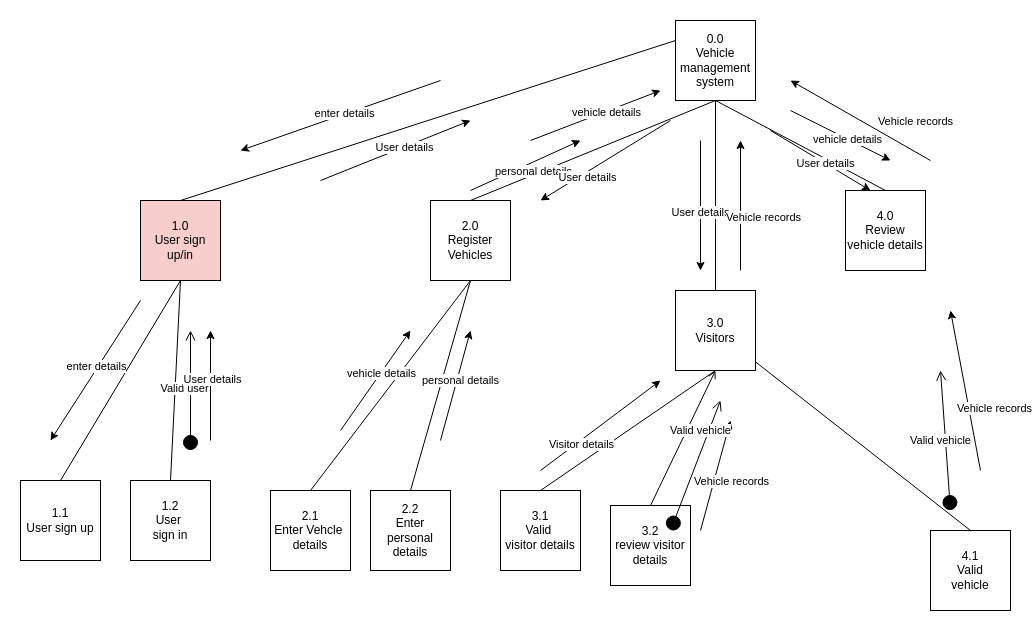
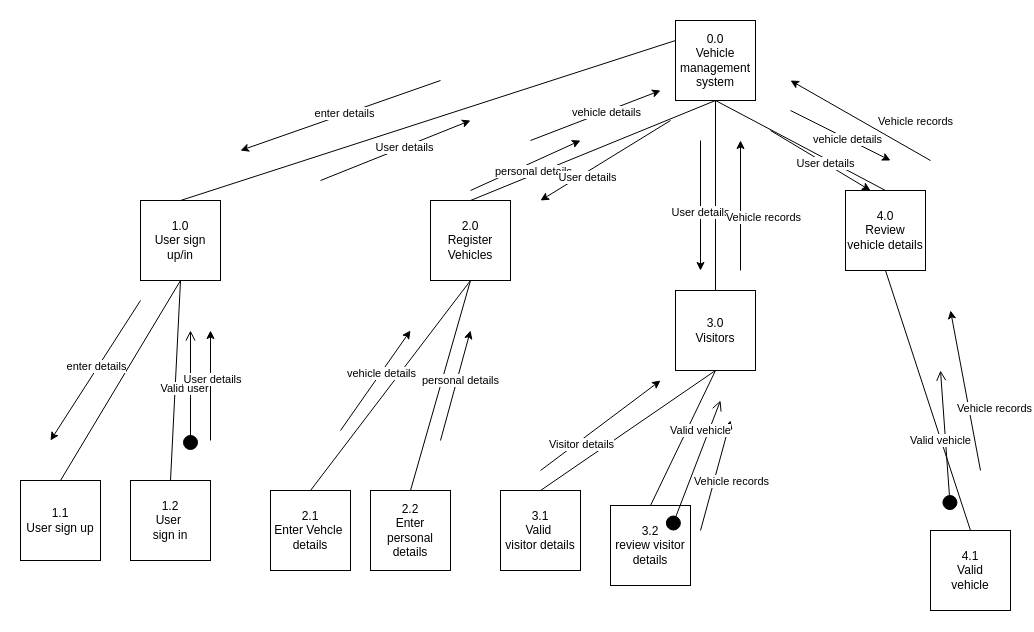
  <mxCell id="0" />
  <mxCell id="1" parent="0" />
  <mxCell id="2" value="&lt;div&gt;0.0&lt;/div&gt;Vehicle management system" style="whiteSpace=wrap;html=1;aspect=fixed;" vertex="1" parent="1"><mxGeometry x="675" y="20" width="80" height="80" as="geometry" /></mxCell>
  <mxCell id="3" value="&lt;div&gt;2.0&lt;/div&gt;Register Vehicles" style="whiteSpace=wrap;html=1;aspect=fixed;" vertex="1" parent="1"><mxGeometry x="430" y="200" width="80" height="80" as="geometry" /></mxCell>
  <mxCell id="4" value="&lt;div&gt;3.0&lt;/div&gt;Visitors" style="whiteSpace=wrap;html=1;aspect=fixed;" vertex="1" parent="1"><mxGeometry x="675" y="290" width="80" height="80" as="geometry" /></mxCell>
  <mxCell id="5" value="&lt;div&gt;4.0&lt;/div&gt;Review vehicle details" style="whiteSpace=wrap;html=1;aspect=fixed;" vertex="1" parent="1"><mxGeometry x="845" y="190" width="80" height="80" as="geometry" /></mxCell>
  <mxCell id="6" value="" style="endArrow=none;html=1;rounded=0;entryX=0.5;entryY=1;entryDx=0;entryDy=0;exitX=0.5;exitY=0;exitDx=0;exitDy=0;" edge="1" parent="1" source="3" target="2"><mxGeometry width="50" height="50" relative="1" as="geometry"><mxPoint x="660" y="260" as="sourcePoint" /><mxPoint x="710" y="210" as="targetPoint" /></mxGeometry></mxCell>
  <mxCell id="7" value="" style="endArrow=none;html=1;rounded=0;entryX=0.5;entryY=1;entryDx=0;entryDy=0;exitX=0.5;exitY=0;exitDx=0;exitDy=0;" edge="1" parent="1" source="4" target="2"><mxGeometry width="50" height="50" relative="1" as="geometry"><mxPoint x="480" y="210" as="sourcePoint" /><mxPoint x="725" y="100" as="targetPoint" /></mxGeometry></mxCell>
  <mxCell id="8" value="" style="endArrow=none;html=1;rounded=0;entryX=0.5;entryY=1;entryDx=0;entryDy=0;exitX=0.5;exitY=0;exitDx=0;exitDy=0;" edge="1" parent="1" source="5" target="2"><mxGeometry width="50" height="50" relative="1" as="geometry"><mxPoint x="490" y="220" as="sourcePoint" /><mxPoint x="735" y="110" as="targetPoint" /></mxGeometry></mxCell>
  <mxCell id="9" value="&lt;div&gt;2.1&lt;/div&gt;Enter Vehcle&amp;nbsp;&lt;div&gt;details&lt;/div&gt;" style="whiteSpace=wrap;html=1;aspect=fixed;" vertex="1" parent="1"><mxGeometry x="270" y="490" width="80" height="80" as="geometry" /></mxCell>
  <mxCell id="10" value="&lt;div&gt;2.2&lt;/div&gt;Enter personal details" style="whiteSpace=wrap;html=1;aspect=fixed;" vertex="1" parent="1"><mxGeometry x="370" y="490" width="80" height="80" as="geometry" /></mxCell>
  <mxCell id="11" value="" style="endArrow=none;html=1;rounded=0;entryX=0.5;entryY=1;entryDx=0;entryDy=0;exitX=0.5;exitY=0;exitDx=0;exitDy=0;" edge="1" parent="1" source="9" target="3"><mxGeometry width="50" height="50" relative="1" as="geometry"><mxPoint x="430" y="370" as="sourcePoint" /><mxPoint x="480" y="320" as="targetPoint" /></mxGeometry></mxCell>
  <mxCell id="12" value="" style="endArrow=none;html=1;rounded=0;entryX=0.5;entryY=1;entryDx=0;entryDy=0;exitX=0.5;exitY=0;exitDx=0;exitDy=0;" edge="1" parent="1" source="10" target="3"><mxGeometry width="50" height="50" relative="1" as="geometry"><mxPoint x="500" y="230" as="sourcePoint" /><mxPoint x="745" y="120" as="targetPoint" /></mxGeometry></mxCell>
  <mxCell id="13" value="&lt;div&gt;4.1&lt;/div&gt;Valid&lt;div&gt;vehicle&lt;/div&gt;" style="whiteSpace=wrap;html=1;aspect=fixed;" vertex="1" parent="1"><mxGeometry x="930" y="530" width="80" height="80" as="geometry" /></mxCell>
- <mxCell id="14" value="" style="endArrow=none;html=1;rounded=0;exitX=0.5;exitY=0;exitDx=0;exitDy=0;" edge="1" parent="1" source="13" target="4"><mxGeometry width="50" height="50" relative="1" as="geometry"><mxPoint x="700" y="440" as="sourcePoint" /><mxPoint x="750" y="390" as="targetPoint" /></mxGeometry></mxCell>
+ <mxCell id="14" value="" style="endArrow=none;html=1;rounded=0;entryX=0.5;entryY=1;entryDx=0;entryDy=0;exitX=0.5;exitY=0;exitDx=0;exitDy=0;" edge="1" parent="1" source="13" target="5"><mxGeometry width="50" height="50" relative="1" as="geometry"><mxPoint x="700" y="440" as="sourcePoint" /><mxPoint x="750" y="390" as="targetPoint" /></mxGeometry></mxCell>
  <mxCell id="15" value="Valid vehicle" style="html=1;verticalAlign=bottom;startArrow=circle;startFill=1;endArrow=open;startSize=6;endSize=8;curved=0;rounded=0;" edge="1" parent="1"><mxGeometry x="-0.122" y="6" width="80" relative="1" as="geometry"><mxPoint x="950" y="510" as="sourcePoint" /><mxPoint x="940" y="370" as="targetPoint" /><mxPoint as="offset" /></mxGeometry></mxCell>
  <mxCell id="16" value="" style="endArrow=classic;html=1;rounded=0;" edge="1" parent="1"><mxGeometry width="50" height="50" relative="1" as="geometry"><mxPoint x="340" y="430" as="sourcePoint" /><mxPoint x="410" y="330" as="targetPoint" /></mxGeometry></mxCell>
  <mxCell id="17" value="vehicle details" style="edgeLabel;html=1;align=center;verticalAlign=middle;resizable=0;points=[];" vertex="1" connectable="0" parent="16"><mxGeometry x="0.143" y="-1" relative="1" as="geometry"><mxPoint y="-1" as="offset" /></mxGeometry></mxCell>
  <mxCell id="18" value="" style="endArrow=classic;html=1;rounded=0;" edge="1" parent="1"><mxGeometry width="50" height="50" relative="1" as="geometry"><mxPoint x="440" y="440" as="sourcePoint" /><mxPoint x="470" y="330" as="targetPoint" /></mxGeometry></mxCell>
  <mxCell id="19" value="personal details" style="edgeLabel;html=1;align=center;verticalAlign=middle;resizable=0;points=[];" vertex="1" connectable="0" parent="18"><mxGeometry x="0.117" y="-3" relative="1" as="geometry"><mxPoint as="offset" /></mxGeometry></mxCell>
  <mxCell id="20" value="" style="endArrow=classic;html=1;rounded=0;" edge="1" parent="1"><mxGeometry width="50" height="50" relative="1" as="geometry"><mxPoint x="530" y="140" as="sourcePoint" /><mxPoint x="660" y="90" as="targetPoint" /></mxGeometry></mxCell>
  <mxCell id="21" value="vehicle details" style="edgeLabel;html=1;align=center;verticalAlign=middle;resizable=0;points=[];" vertex="1" connectable="0" parent="20"><mxGeometry x="0.143" y="-1" relative="1" as="geometry"><mxPoint y="-1" as="offset" /></mxGeometry></mxCell>
  <mxCell id="22" value="" style="endArrow=classic;html=1;rounded=0;" edge="1" parent="1"><mxGeometry width="50" height="50" relative="1" as="geometry"><mxPoint x="470" y="190" as="sourcePoint" /><mxPoint x="580" y="140" as="targetPoint" /></mxGeometry></mxCell>
  <mxCell id="23" value="personal details" style="edgeLabel;html=1;align=center;verticalAlign=middle;resizable=0;points=[];" vertex="1" connectable="0" parent="22"><mxGeometry x="0.117" y="-3" relative="1" as="geometry"><mxPoint y="5" as="offset" /></mxGeometry></mxCell>
- <mxCell id="24" value="&lt;div&gt;1.0&lt;/div&gt;&lt;div&gt;User sign up/in&lt;/div&gt;" style="whiteSpace=wrap;html=1;aspect=fixed;fillColor=#f8cecc;" vertex="1" parent="1"><mxGeometry x="140" y="200" width="80" height="80" as="geometry" /></mxCell>
+ <mxCell id="24" value="&lt;div&gt;1.0&lt;/div&gt;&lt;div&gt;User sign up/in&lt;/div&gt;" style="whiteSpace=wrap;html=1;aspect=fixed;" vertex="1" parent="1"><mxGeometry x="140" y="200" width="80" height="80" as="geometry" /></mxCell>
  <mxCell id="25" value="" style="endArrow=none;html=1;rounded=0;entryX=0;entryY=0.25;entryDx=0;entryDy=0;exitX=0.5;exitY=0;exitDx=0;exitDy=0;" edge="1" parent="1" source="24" target="2"><mxGeometry width="50" height="50" relative="1" as="geometry"><mxPoint x="360" y="210" as="sourcePoint" /><mxPoint x="410" y="160" as="targetPoint" /></mxGeometry></mxCell>
  <mxCell id="26" value="&lt;div&gt;1.1&lt;/div&gt;&lt;div&gt;User sign up&lt;/div&gt;" style="whiteSpace=wrap;html=1;aspect=fixed;" vertex="1" parent="1"><mxGeometry x="20" y="480" width="80" height="80" as="geometry" /></mxCell>
  <mxCell id="27" value="" style="endArrow=none;html=1;rounded=0;exitX=0.5;exitY=0;exitDx=0;exitDy=0;entryX=0.5;entryY=1;entryDx=0;entryDy=0;" edge="1" parent="1" source="26" target="24"><mxGeometry width="50" height="50" relative="1" as="geometry"><mxPoint x="360" y="300" as="sourcePoint" /><mxPoint x="410" y="250" as="targetPoint" /></mxGeometry></mxCell>
  <mxCell id="28" value="1.2&lt;div&gt;User&amp;nbsp;&lt;/div&gt;&lt;div&gt;sign in&lt;/div&gt;" style="whiteSpace=wrap;html=1;aspect=fixed;" vertex="1" parent="1"><mxGeometry x="130" y="480" width="80" height="80" as="geometry" /></mxCell>
  <mxCell id="29" value="" style="endArrow=none;html=1;rounded=0;entryX=0.5;entryY=1;entryDx=0;entryDy=0;exitX=0.5;exitY=0;exitDx=0;exitDy=0;" edge="1" parent="1" source="28" target="24"><mxGeometry width="50" height="50" relative="1" as="geometry"><mxPoint x="360" y="540" as="sourcePoint" /><mxPoint x="410" y="490" as="targetPoint" /></mxGeometry></mxCell>
  <mxCell id="30" value="Valid user" style="html=1;verticalAlign=bottom;startArrow=circle;startFill=1;endArrow=open;startSize=6;endSize=8;curved=0;rounded=0;" edge="1" parent="1"><mxGeometry x="-0.122" y="6" width="80" relative="1" as="geometry"><mxPoint x="190" y="450" as="sourcePoint" /><mxPoint x="190" y="330" as="targetPoint" /><mxPoint as="offset" /></mxGeometry></mxCell>
  <mxCell id="31" value="&lt;div&gt;3.1&lt;/div&gt;Valid&amp;nbsp;&lt;div&gt;visitor details&lt;/div&gt;" style="whiteSpace=wrap;html=1;aspect=fixed;" vertex="1" parent="1"><mxGeometry x="500" y="490" width="80" height="80" as="geometry" /></mxCell>
  <mxCell id="32" value="" style="endArrow=none;html=1;rounded=0;exitX=0.5;exitY=0;exitDx=0;exitDy=0;entryX=0.5;entryY=1;entryDx=0;entryDy=0;" edge="1" parent="1" source="31" target="4"><mxGeometry width="50" height="50" relative="1" as="geometry"><mxPoint x="680" y="340" as="sourcePoint" /><mxPoint x="730" y="290" as="targetPoint" /></mxGeometry></mxCell>
  <mxCell id="33" value="&lt;div&gt;3.2&lt;/div&gt;&lt;div&gt;review visitor details&lt;/div&gt;" style="whiteSpace=wrap;html=1;aspect=fixed;" vertex="1" parent="1"><mxGeometry x="610" y="505" width="80" height="80" as="geometry" /></mxCell>
- <mxCell id="34" value="" style="endArrow=open;html=1;rounded=0;exitX=0.5;exitY=0;exitDx=0;exitDy=0;entryX=0.5;entryY=1;entryDx=0;entryDy=0;" edge="1" parent="1" source="33" target="4"><mxGeometry width="50" height="50" relative="1" as="geometry"><mxPoint x="660" y="520" as="sourcePoint" /><mxPoint x="725" y="290" as="targetPoint" /></mxGeometry></mxCell>
+ <mxCell id="34" value="" style="endArrow=none;html=1;rounded=0;exitX=0.5;exitY=0;exitDx=0;exitDy=0;entryX=0.5;entryY=1;entryDx=0;entryDy=0;" edge="1" parent="1" source="33" target="4"><mxGeometry width="50" height="50" relative="1" as="geometry"><mxPoint x="660" y="520" as="sourcePoint" /><mxPoint x="725" y="290" as="targetPoint" /></mxGeometry></mxCell>
  <mxCell id="35" value="" style="endArrow=classic;html=1;rounded=0;" edge="1" parent="1"><mxGeometry width="50" height="50" relative="1" as="geometry"><mxPoint x="790" y="110" as="sourcePoint" /><mxPoint x="890" y="160" as="targetPoint" /></mxGeometry></mxCell>
  <mxCell id="36" value="vehicle details" style="edgeLabel;html=1;align=center;verticalAlign=middle;resizable=0;points=[];" vertex="1" connectable="0" parent="35"><mxGeometry x="0.143" y="-1" relative="1" as="geometry"><mxPoint y="-1" as="offset" /></mxGeometry></mxCell>
  <mxCell id="37" value="" style="endArrow=classic;html=1;rounded=0;" edge="1" parent="1"><mxGeometry width="50" height="50" relative="1" as="geometry"><mxPoint x="540" y="470" as="sourcePoint" /><mxPoint x="660" y="380" as="targetPoint" /></mxGeometry></mxCell>
  <mxCell id="38" value="Visitor details" style="edgeLabel;html=1;align=center;verticalAlign=middle;resizable=0;points=[];" vertex="1" connectable="0" parent="37"><mxGeometry x="-0.358" y="-3" relative="1" as="geometry"><mxPoint as="offset" /></mxGeometry></mxCell>
  <mxCell id="39" value="" style="endArrow=classic;html=1;rounded=0;" edge="1" parent="1"><mxGeometry width="50" height="50" relative="1" as="geometry"><mxPoint x="320" y="180" as="sourcePoint" /><mxPoint x="470" y="120" as="targetPoint" /></mxGeometry></mxCell>
  <mxCell id="40" value="User details" style="edgeLabel;html=1;align=center;verticalAlign=middle;resizable=0;points=[];" vertex="1" connectable="0" parent="39"><mxGeometry x="0.103" y="-1" relative="1" as="geometry"><mxPoint y="-1" as="offset" /></mxGeometry></mxCell>
  <mxCell id="41" value="" style="endArrow=classic;html=1;rounded=0;" edge="1" parent="1"><mxGeometry width="50" height="50" relative="1" as="geometry"><mxPoint x="210" y="440" as="sourcePoint" /><mxPoint x="210" y="330" as="targetPoint" /></mxGeometry></mxCell>
  <mxCell id="42" value="User details" style="edgeLabel;html=1;align=center;verticalAlign=middle;resizable=0;points=[];" vertex="1" connectable="0" parent="41"><mxGeometry x="0.103" y="-1" relative="1" as="geometry"><mxPoint y="-1" as="offset" /></mxGeometry></mxCell>
  <mxCell id="43" value="" style="endArrow=classic;html=1;rounded=0;" edge="1" parent="1"><mxGeometry width="50" height="50" relative="1" as="geometry"><mxPoint x="700" y="140" as="sourcePoint" /><mxPoint x="700" y="270" as="targetPoint" /></mxGeometry></mxCell>
  <mxCell id="44" value="User details" style="edgeLabel;html=1;align=center;verticalAlign=middle;resizable=0;points=[];" vertex="1" connectable="0" parent="43"><mxGeometry x="0.103" y="-1" relative="1" as="geometry"><mxPoint y="-1" as="offset" /></mxGeometry></mxCell>
  <mxCell id="45" value="" style="endArrow=classic;html=1;rounded=0;" edge="1" parent="1"><mxGeometry width="50" height="50" relative="1" as="geometry"><mxPoint x="700" y="530" as="sourcePoint" /><mxPoint x="730" y="420" as="targetPoint" /></mxGeometry></mxCell>
  <mxCell id="46" value="Vehicle records" style="edgeLabel;html=1;align=center;verticalAlign=middle;resizable=0;points=[];" vertex="1" connectable="0" parent="45"><mxGeometry x="-0.46" y="1" relative="1" as="geometry"><mxPoint x="23" y="-19" as="offset" /></mxGeometry></mxCell>
  <mxCell id="47" value="Valid vehicle" style="html=1;verticalAlign=bottom;startArrow=circle;startFill=1;endArrow=open;startSize=6;endSize=8;curved=0;rounded=0;" edge="1" parent="1"><mxGeometry x="0.361" y="4" width="80" relative="1" as="geometry"><mxPoint x="670" y="530" as="sourcePoint" /><mxPoint x="720" y="400" as="targetPoint" /><mxPoint y="-1" as="offset" /></mxGeometry></mxCell>
  <mxCell id="48" value="" style="endArrow=classic;html=1;rounded=0;" edge="1" parent="1"><mxGeometry width="50" height="50" relative="1" as="geometry"><mxPoint x="740" y="270" as="sourcePoint" /><mxPoint x="740" y="140" as="targetPoint" /></mxGeometry></mxCell>
  <mxCell id="49" value="Vehicle records" style="edgeLabel;html=1;align=center;verticalAlign=middle;resizable=0;points=[];" vertex="1" connectable="0" parent="48"><mxGeometry x="-0.46" y="1" relative="1" as="geometry"><mxPoint x="23" y="-19" as="offset" /></mxGeometry></mxCell>
  <mxCell id="50" value="" style="endArrow=classic;html=1;rounded=0;" edge="1" parent="1"><mxGeometry width="50" height="50" relative="1" as="geometry"><mxPoint x="440" y="80" as="sourcePoint" /><mxPoint x="240" y="150" as="targetPoint" /></mxGeometry></mxCell>
  <mxCell id="51" value="enter details" style="edgeLabel;html=1;align=center;verticalAlign=middle;resizable=0;points=[];" vertex="1" connectable="0" parent="50"><mxGeometry x="-0.051" y="-1" relative="1" as="geometry"><mxPoint x="-1" as="offset" /></mxGeometry></mxCell>
  <mxCell id="52" value="" style="endArrow=classic;html=1;rounded=0;" edge="1" parent="1"><mxGeometry width="50" height="50" relative="1" as="geometry"><mxPoint x="140" y="300" as="sourcePoint" /><mxPoint x="50" y="440" as="targetPoint" /></mxGeometry></mxCell>
  <mxCell id="53" value="enter details" style="edgeLabel;html=1;align=center;verticalAlign=middle;resizable=0;points=[];" vertex="1" connectable="0" parent="52"><mxGeometry x="-0.051" y="-1" relative="1" as="geometry"><mxPoint x="-1" as="offset" /></mxGeometry></mxCell>
  <mxCell id="54" value="" style="endArrow=classic;html=1;rounded=0;" edge="1" parent="1"><mxGeometry width="50" height="50" relative="1" as="geometry"><mxPoint x="980" y="470" as="sourcePoint" /><mxPoint x="950" y="310" as="targetPoint" /></mxGeometry></mxCell>
  <mxCell id="55" value="Vehicle records" style="edgeLabel;html=1;align=center;verticalAlign=middle;resizable=0;points=[];" vertex="1" connectable="0" parent="54"><mxGeometry x="-0.46" y="1" relative="1" as="geometry"><mxPoint x="23" y="-19" as="offset" /></mxGeometry></mxCell>
  <mxCell id="56" value="" style="endArrow=classic;html=1;rounded=0;" edge="1" parent="1"><mxGeometry width="50" height="50" relative="1" as="geometry"><mxPoint x="930" y="160" as="sourcePoint" /><mxPoint x="790" y="80" as="targetPoint" /></mxGeometry></mxCell>
  <mxCell id="57" value="Vehicle records" style="edgeLabel;html=1;align=center;verticalAlign=middle;resizable=0;points=[];" vertex="1" connectable="0" parent="56"><mxGeometry x="-0.46" y="1" relative="1" as="geometry"><mxPoint x="23" y="-19" as="offset" /></mxGeometry></mxCell>
  <mxCell id="58" value="" style="endArrow=classic;html=1;rounded=0;" edge="1" parent="1"><mxGeometry width="50" height="50" relative="1" as="geometry"><mxPoint x="670" y="120" as="sourcePoint" /><mxPoint x="540" y="200" as="targetPoint" /></mxGeometry></mxCell>
  <mxCell id="59" value="User details" style="edgeLabel;html=1;align=center;verticalAlign=middle;resizable=0;points=[];" vertex="1" connectable="0" parent="58"><mxGeometry x="0.326" y="5" relative="1" as="geometry"><mxPoint y="-1" as="offset" /></mxGeometry></mxCell>
  <mxCell id="60" value="" style="endArrow=classic;html=1;rounded=0;" edge="1" parent="1"><mxGeometry width="50" height="50" relative="1" as="geometry"><mxPoint x="770" y="130" as="sourcePoint" /><mxPoint x="870" y="190" as="targetPoint" /></mxGeometry></mxCell>
  <mxCell id="61" value="User details" style="edgeLabel;html=1;align=center;verticalAlign=middle;resizable=0;points=[];" vertex="1" connectable="0" parent="60"><mxGeometry x="0.103" y="-1" relative="1" as="geometry"><mxPoint y="-1" as="offset" /></mxGeometry></mxCell>
